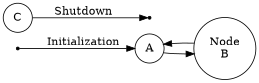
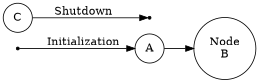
  digraph {
    rankdir=LR
    node [shape=circle]
    ENTRY [shape=point]
    n2 [label=A]
    n3 [label="Node\nB"]
    EXIT [shape=point]
    n5 [label=C]
    ENTRY -> n2 [label=Initialization]
    n2 -> n3
-   n3 -> n2
    n5 -> EXIT [label=Shutdown]
  }
